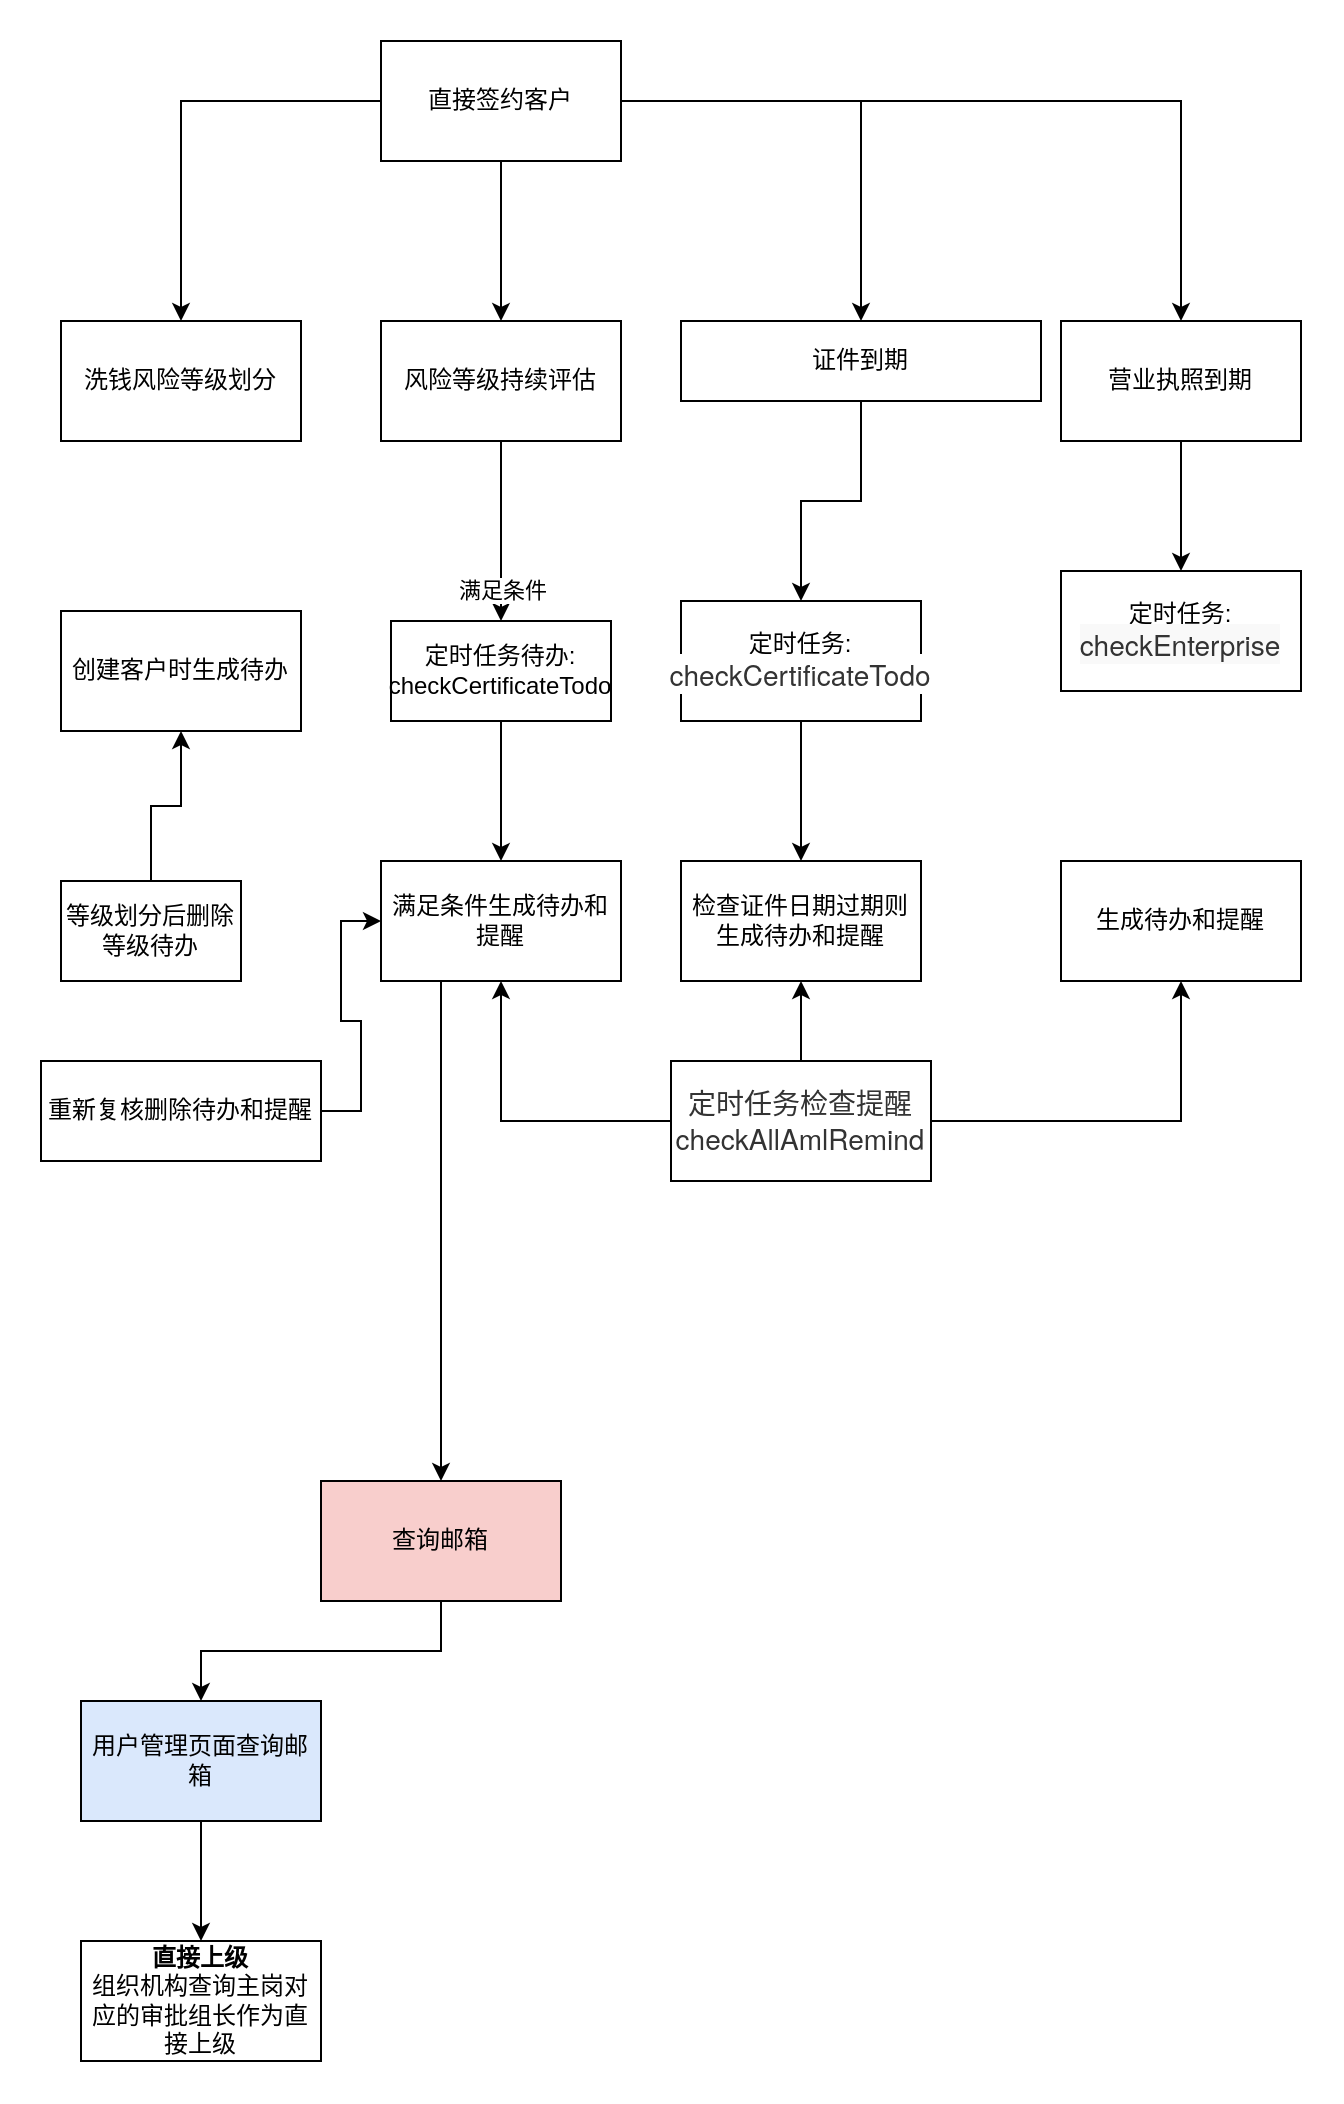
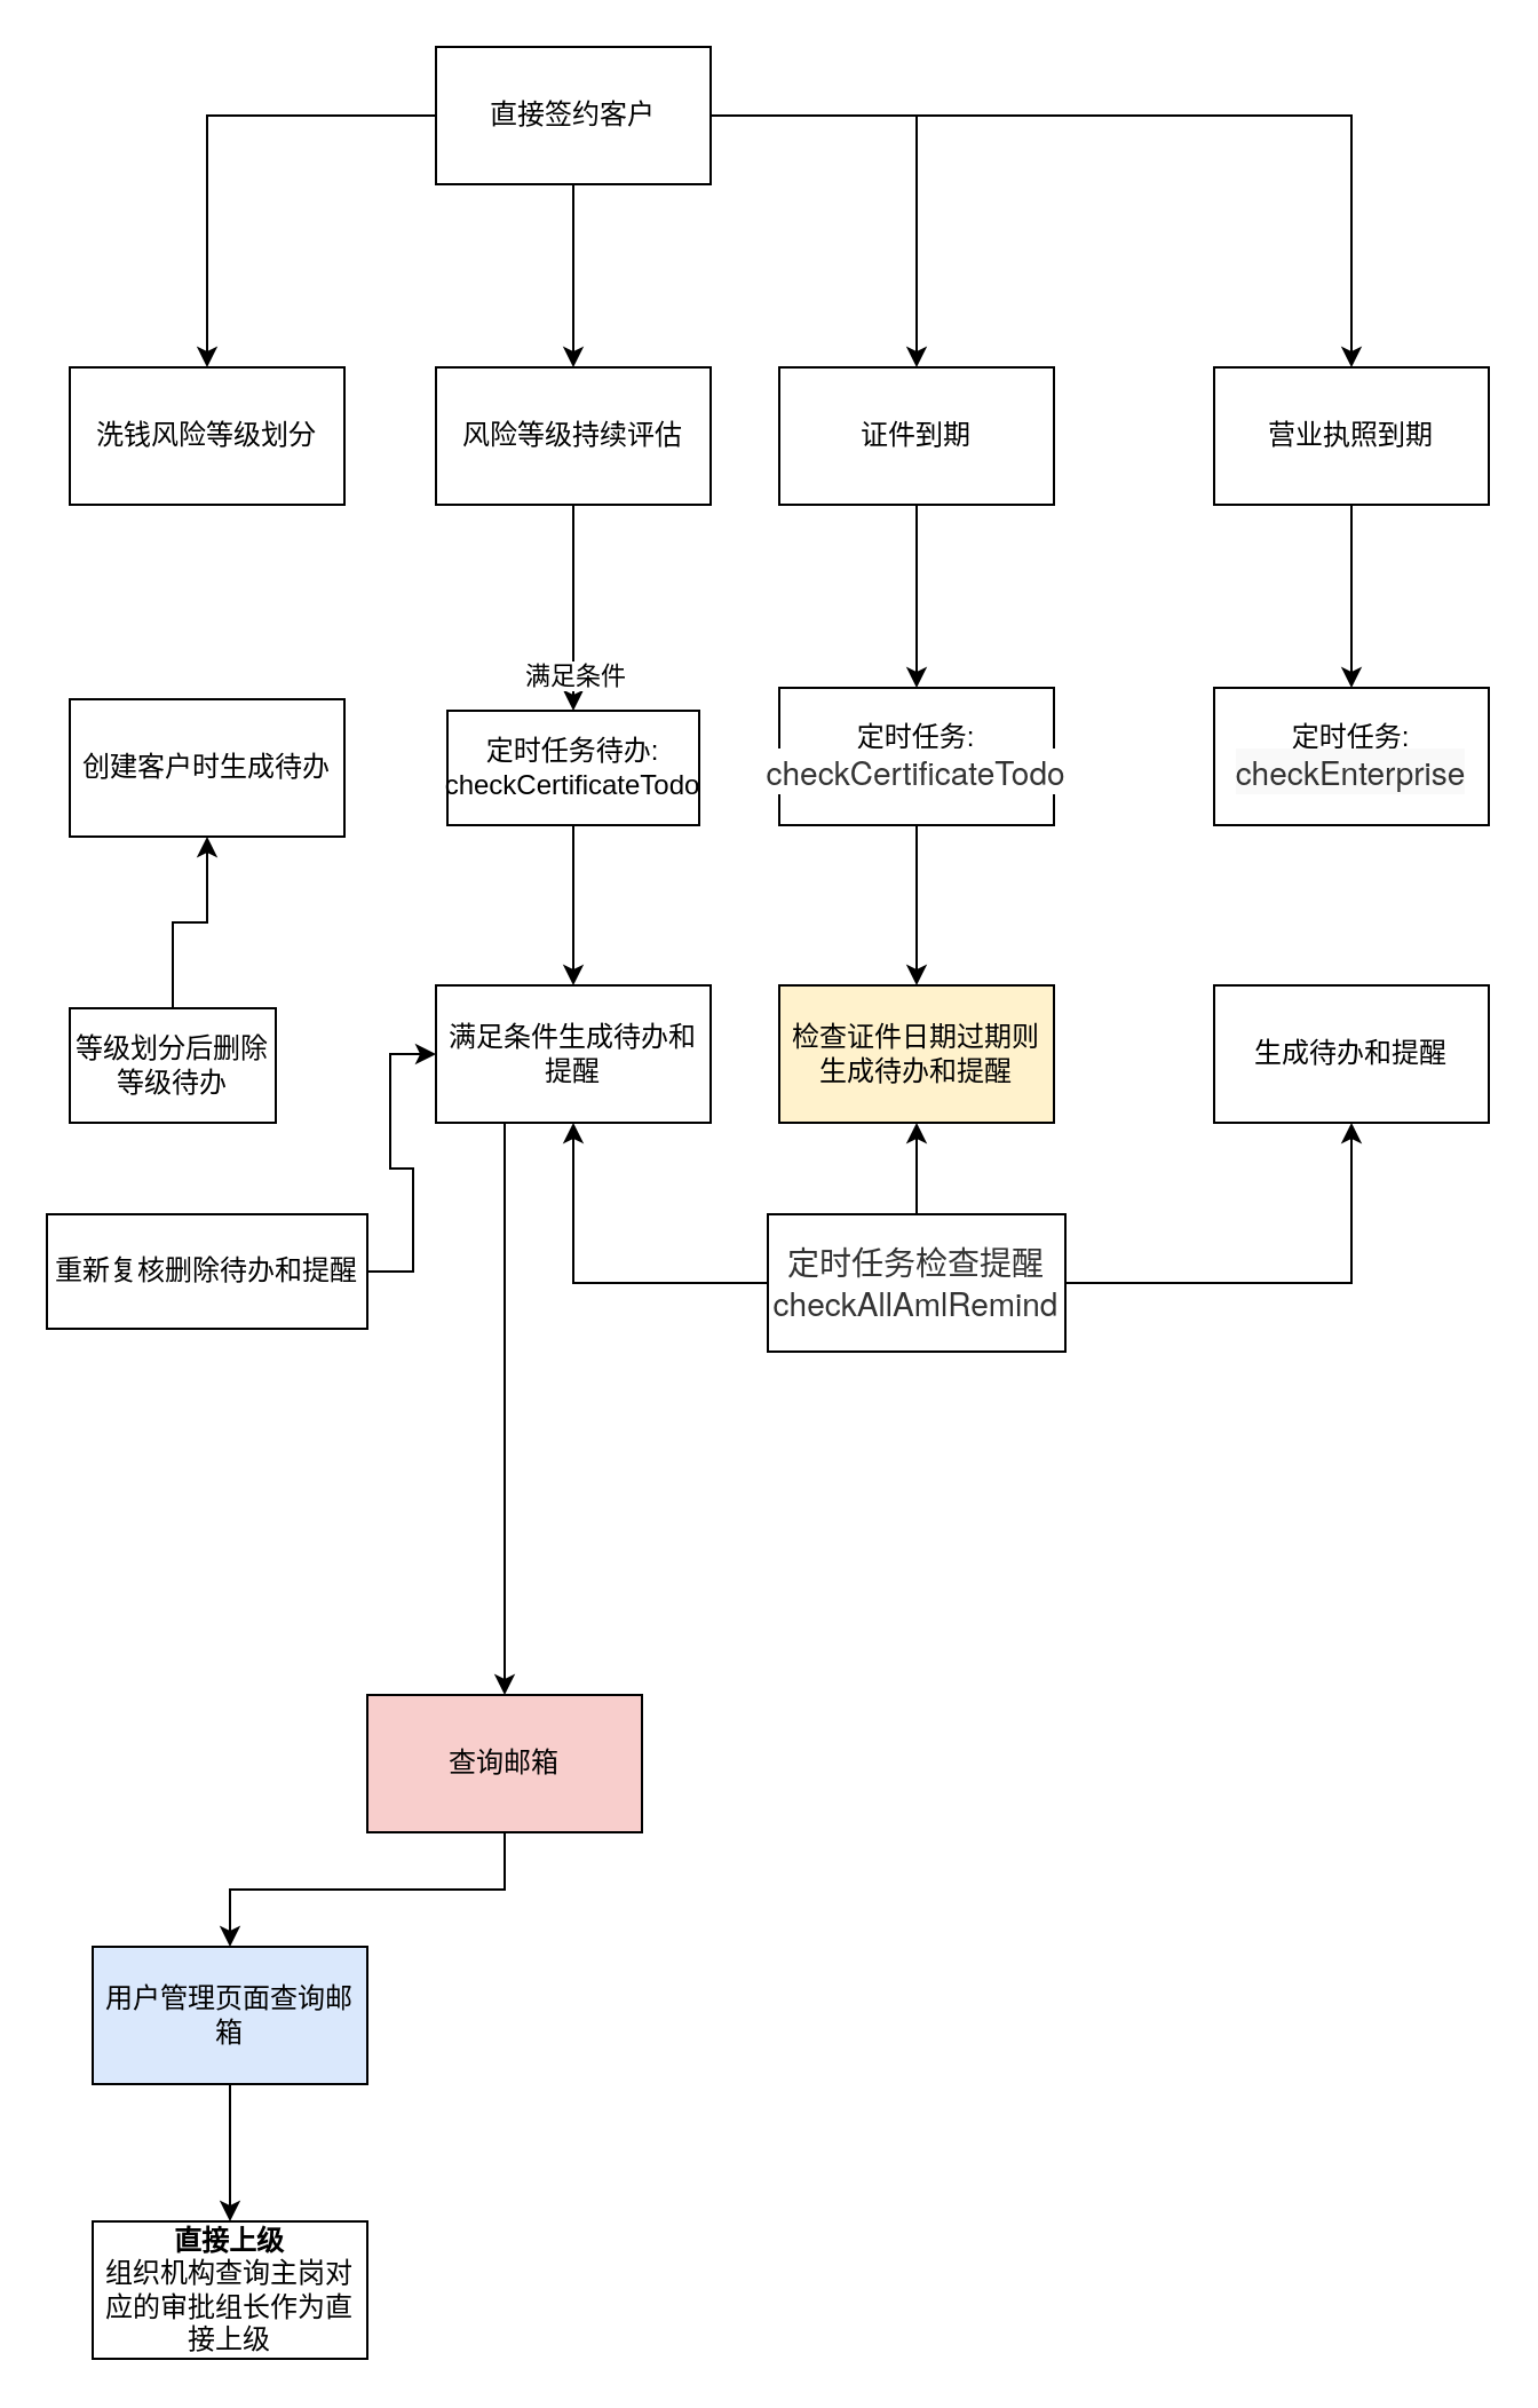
  <mxCell id="0" />
  <mxCell id="1" parent="0" />
  <mxCell id="2" value="" style="edgeStyle=orthogonalEdgeStyle;rounded=0;orthogonalLoop=1;jettySize=auto;html=1;" edge="1" parent="1" source="6" target="7"><mxGeometry relative="1" as="geometry" /></mxCell>
  <mxCell id="3" value="" style="edgeStyle=orthogonalEdgeStyle;rounded=0;orthogonalLoop=1;jettySize=auto;html=1;" edge="1" parent="1" source="6" target="10"><mxGeometry relative="1" as="geometry" /></mxCell>
  <mxCell id="4" value="" style="edgeStyle=orthogonalEdgeStyle;rounded=0;orthogonalLoop=1;jettySize=auto;html=1;" edge="1" parent="1" source="6" target="12"><mxGeometry relative="1" as="geometry" /></mxCell>
  <mxCell id="5" value="" style="edgeStyle=orthogonalEdgeStyle;rounded=0;orthogonalLoop=1;jettySize=auto;html=1;" edge="1" parent="1" source="6" target="14"><mxGeometry relative="1" as="geometry" /></mxCell>
  <mxCell id="6" value="直接签约客户" style="rounded=0;whiteSpace=wrap;html=1;" vertex="1" parent="1"><mxGeometry x="190" y="20" width="120" height="60" as="geometry" /></mxCell>
  <mxCell id="7" value="洗钱风险等级划分" style="rounded=0;whiteSpace=wrap;html=1;" vertex="1" parent="1"><mxGeometry x="30" y="160" width="120" height="60" as="geometry" /></mxCell>
  <mxCell id="8" value="" style="edgeStyle=orthogonalEdgeStyle;rounded=0;orthogonalLoop=1;jettySize=auto;html=1;" edge="1" parent="1" source="10" target="17"><mxGeometry relative="1" as="geometry" /></mxCell>
  <mxCell id="9" value="满足条件" style="edgeLabel;html=1;align=center;verticalAlign=middle;resizable=0;points=[];" vertex="1" connectable="0" parent="8"><mxGeometry x="0.64" relative="1" as="geometry"><mxPoint as="offset" /></mxGeometry></mxCell>
  <mxCell id="10" value="风险等级持续评估" style="rounded=0;whiteSpace=wrap;html=1;" vertex="1" parent="1"><mxGeometry x="190" y="160" width="120" height="60" as="geometry" /></mxCell>
  <mxCell id="11" value="" style="edgeStyle=orthogonalEdgeStyle;rounded=0;orthogonalLoop=1;jettySize=auto;html=1;" edge="1" parent="1" source="12" target="27"><mxGeometry relative="1" as="geometry" /></mxCell>
- <mxCell id="12" value="证件到期" style="whiteSpace=wrap;html=1;rounded=0;" vertex="1" parent="1"><mxGeometry x="340" y="160" width="180" height="40" as="geometry" /></mxCell>
+ <mxCell id="12" value="证件到期" style="whiteSpace=wrap;html=1;rounded=0;" vertex="1" parent="1"><mxGeometry x="340" y="160" width="120" height="60" as="geometry" /></mxCell>
  <mxCell id="13" value="" style="edgeStyle=orthogonalEdgeStyle;rounded=0;orthogonalLoop=1;jettySize=auto;html=1;" edge="1" parent="1" source="14" target="29"><mxGeometry relative="1" as="geometry" /></mxCell>
  <mxCell id="14" value="营业执照到期" style="whiteSpace=wrap;html=1;rounded=0;" vertex="1" parent="1"><mxGeometry x="530" y="160" width="120" height="60" as="geometry" /></mxCell>
  <mxCell id="15" value="创建客户时生成待办" style="whiteSpace=wrap;html=1;rounded=0;" vertex="1" parent="1"><mxGeometry x="30" y="305" width="120" height="60" as="geometry" /></mxCell>
  <mxCell id="16" style="edgeStyle=orthogonalEdgeStyle;rounded=0;orthogonalLoop=1;jettySize=auto;html=1;entryX=0.5;entryY=0;entryDx=0;entryDy=0;" edge="1" parent="1" source="17" target="19"><mxGeometry relative="1" as="geometry"><mxPoint x="250" y="410" as="targetPoint" /></mxGeometry></mxCell>
  <mxCell id="17" value="定时任务待办:&lt;br&gt;checkCertificateTodo" style="whiteSpace=wrap;html=1;rounded=0;" vertex="1" parent="1"><mxGeometry x="195" y="310" width="110" height="50" as="geometry" /></mxCell>
  <mxCell id="18" value="" style="edgeStyle=orthogonalEdgeStyle;rounded=0;orthogonalLoop=1;jettySize=auto;html=1;exitX=0.25;exitY=1;exitDx=0;exitDy=0;" edge="1" parent="1" source="19" target="35"><mxGeometry relative="1" as="geometry" /></mxCell>
  <mxCell id="19" value="满足条件生成待办和提醒" style="whiteSpace=wrap;html=1;" vertex="1" parent="1"><mxGeometry x="190" y="430" width="120" height="60" as="geometry" /></mxCell>
  <mxCell id="20" style="edgeStyle=orthogonalEdgeStyle;rounded=0;orthogonalLoop=1;jettySize=auto;html=1;" edge="1" parent="1" source="23" target="19"><mxGeometry relative="1" as="geometry" /></mxCell>
  <mxCell id="21" style="edgeStyle=orthogonalEdgeStyle;rounded=0;orthogonalLoop=1;jettySize=auto;html=1;exitX=0.5;exitY=0;exitDx=0;exitDy=0;entryX=0.5;entryY=1;entryDx=0;entryDy=0;" edge="1" parent="1" source="23" target="28"><mxGeometry relative="1" as="geometry" /></mxCell>
  <mxCell id="22" style="edgeStyle=orthogonalEdgeStyle;rounded=0;orthogonalLoop=1;jettySize=auto;html=1;entryX=0.5;entryY=1;entryDx=0;entryDy=0;" edge="1" parent="1" source="23" target="30"><mxGeometry relative="1" as="geometry" /></mxCell>
  <mxCell id="23" value="&lt;span style=&quot;color: rgb(51, 51, 51); font-family: &amp;quot;Source Sans Pro&amp;quot;, &amp;quot;Helvetica Neue&amp;quot;, Helvetica, Arial, sans-serif; font-size: 14px; text-align: start; background-color: rgb(255, 255, 255);&quot;&gt;定时任务检查提醒checkAllAmlRemind&lt;/span&gt;" style="rounded=0;whiteSpace=wrap;html=1;" vertex="1" parent="1"><mxGeometry x="335" y="530" width="130" height="60" as="geometry" /></mxCell>
  <mxCell id="24" style="edgeStyle=orthogonalEdgeStyle;rounded=0;orthogonalLoop=1;jettySize=auto;html=1;entryX=0;entryY=0.5;entryDx=0;entryDy=0;" edge="1" parent="1" source="25" target="19"><mxGeometry relative="1" as="geometry" /></mxCell>
  <mxCell id="25" value="重新复核删除待办和提醒" style="rounded=0;whiteSpace=wrap;html=1;" vertex="1" parent="1"><mxGeometry x="20" y="530" width="140" height="50" as="geometry" /></mxCell>
  <mxCell id="26" value="" style="edgeStyle=orthogonalEdgeStyle;rounded=0;orthogonalLoop=1;jettySize=auto;html=1;entryX=0.5;entryY=0;entryDx=0;entryDy=0;" edge="1" parent="1" source="27" target="28"><mxGeometry relative="1" as="geometry"><mxPoint x="400" y="430" as="targetPoint" /></mxGeometry></mxCell>
  <mxCell id="27" value="定时任务:&lt;br&gt;&lt;span style=&quot;color: rgb(51, 51, 51); font-family: &amp;quot;Source Sans Pro&amp;quot;, &amp;quot;Helvetica Neue&amp;quot;, Helvetica, Arial, sans-serif; font-size: 14px; text-align: start; background-color: rgb(255, 255, 255);&quot;&gt;checkCertificateTodo&lt;/span&gt;" style="whiteSpace=wrap;html=1;rounded=0;" vertex="1" parent="1"><mxGeometry x="340" y="300" width="120" height="60" as="geometry" /></mxCell>
- <mxCell id="28" value="检查证件日期过期则生成待办和提醒" style="rounded=0;whiteSpace=wrap;html=1;" vertex="1" parent="1"><mxGeometry x="340" y="430" width="120" height="60" as="geometry" /></mxCell>
- <mxCell id="29" value="定时任务:&lt;br&gt;&lt;span style=&quot;color: rgb(51, 51, 51); font-family: &amp;quot;Source Sans Pro&amp;quot;, &amp;quot;Helvetica Neue&amp;quot;, Helvetica, Arial, sans-serif; font-size: 14px; text-align: start; background-color: rgb(249, 249, 249);&quot;&gt;checkEnterprise&lt;/span&gt;" style="whiteSpace=wrap;html=1;rounded=0;" vertex="1" parent="1"><mxGeometry x="530" y="285" width="120" height="60" as="geometry" /></mxCell>
+ <mxCell id="28" value="检查证件日期过期则生成待办和提醒" style="rounded=0;whiteSpace=wrap;html=1;fillColor=#fff2cc;" vertex="1" parent="1"><mxGeometry x="340" y="430" width="120" height="60" as="geometry" /></mxCell>
+ <mxCell id="29" value="定时任务:&lt;br&gt;&lt;span style=&quot;color: rgb(51, 51, 51); font-family: &amp;quot;Source Sans Pro&amp;quot;, &amp;quot;Helvetica Neue&amp;quot;, Helvetica, Arial, sans-serif; font-size: 14px; text-align: start; background-color: rgb(249, 249, 249);&quot;&gt;checkEnterprise&lt;/span&gt;" style="whiteSpace=wrap;html=1;rounded=0;" vertex="1" parent="1"><mxGeometry x="530" y="300" width="120" height="60" as="geometry" /></mxCell>
  <mxCell id="30" value="生成待办和提醒" style="whiteSpace=wrap;html=1;rounded=0;" vertex="1" parent="1"><mxGeometry x="530" y="430" width="120" height="60" as="geometry" /></mxCell>
  <mxCell id="31" style="edgeStyle=orthogonalEdgeStyle;rounded=0;orthogonalLoop=1;jettySize=auto;html=1;" edge="1" parent="1" source="32" target="15"><mxGeometry relative="1" as="geometry" /></mxCell>
  <mxCell id="32" value="等级划分后删除等级待办" style="rounded=0;whiteSpace=wrap;html=1;" vertex="1" parent="1"><mxGeometry x="30" y="440" width="90" height="50" as="geometry" /></mxCell>
  <mxCell id="33" value="" style="edgeStyle=orthogonalEdgeStyle;rounded=0;orthogonalLoop=1;jettySize=auto;html=1;" edge="1" parent="1" source="35" target="36"><mxGeometry relative="1" as="geometry" /></mxCell>
  <mxCell id="34" value="" style="edgeStyle=orthogonalEdgeStyle;rounded=0;orthogonalLoop=1;jettySize=auto;html=1;exitX=0.5;exitY=1;exitDx=0;exitDy=0;" edge="1" parent="1" source="36" target="37"><mxGeometry relative="1" as="geometry" /></mxCell>
  <mxCell id="35" value="查询邮箱" style="whiteSpace=wrap;html=1;fillColor=#f8cecc;" vertex="1" parent="1"><mxGeometry x="160" y="740" width="120" height="60" as="geometry" /></mxCell>
  <mxCell id="36" value="用户管理页面查询邮箱" style="whiteSpace=wrap;html=1;fillColor=#dae8fc;" vertex="1" parent="1"><mxGeometry x="40" y="850" width="120" height="60" as="geometry" /></mxCell>
  <mxCell id="37" value="&lt;b&gt;直接上级&lt;/b&gt;&lt;br&gt;组织机构查询主岗对应的审批组长作为直接上级" style="whiteSpace=wrap;html=1;" vertex="1" parent="1"><mxGeometry x="40" y="970" width="120" height="60" as="geometry" /></mxCell>
